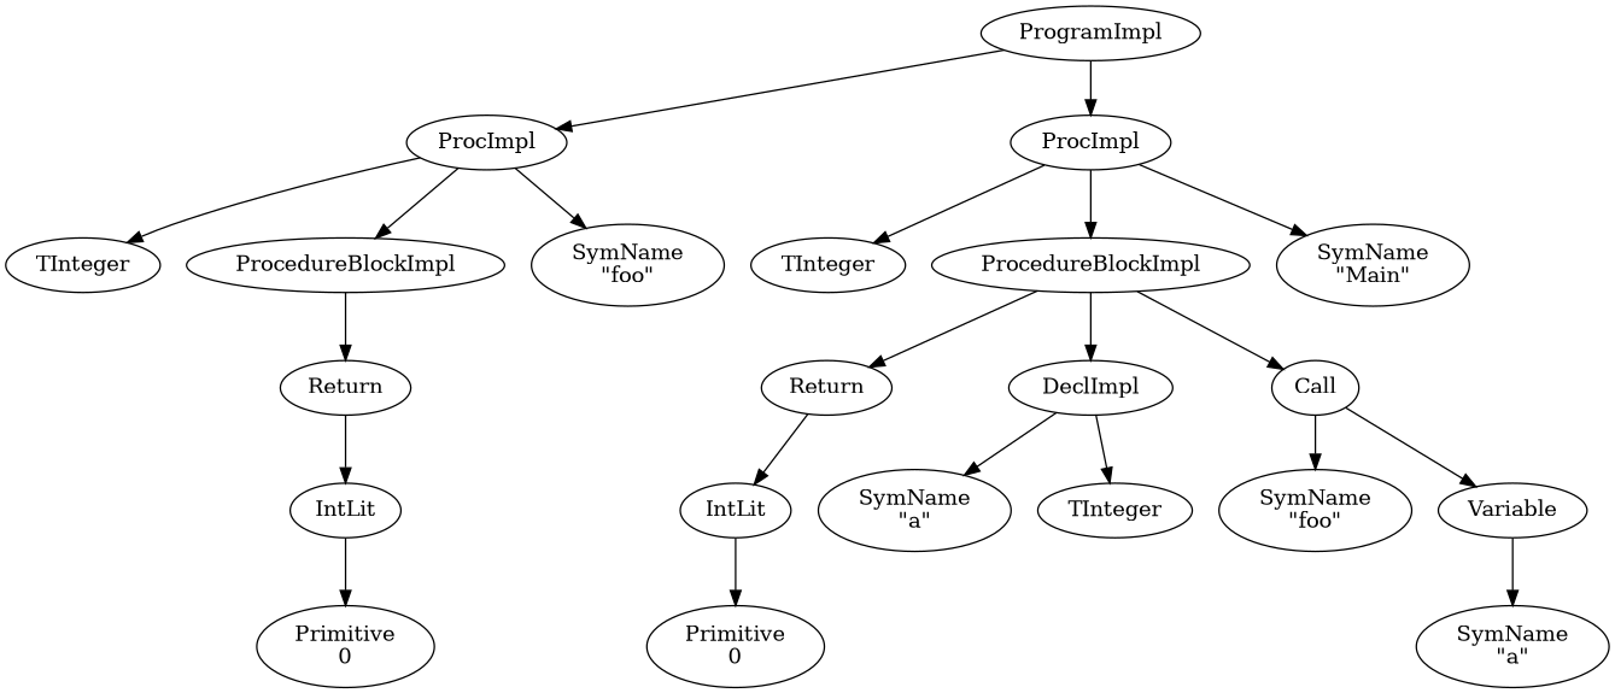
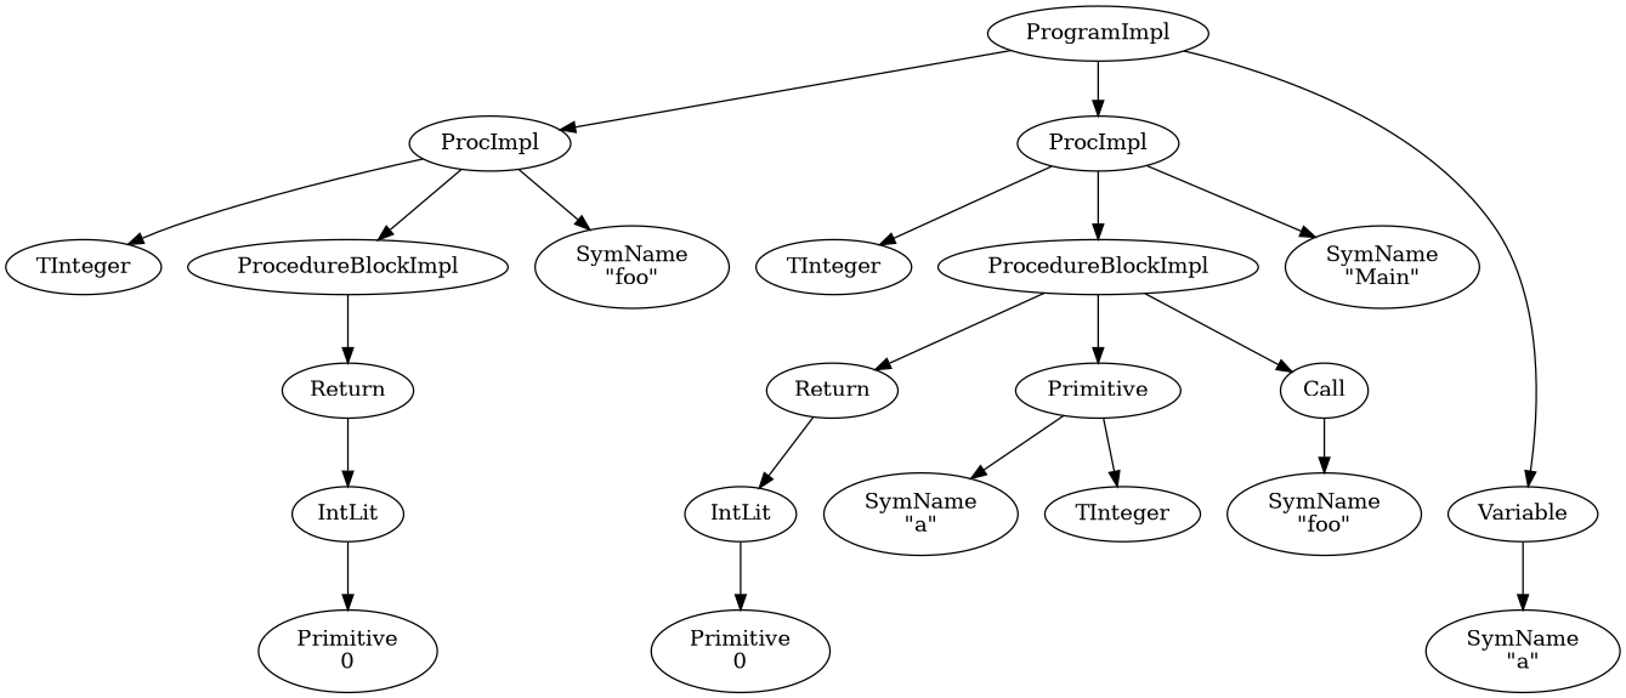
  digraph {
    n1 [label=ProgramImpl]
    n2 [label=ProcImpl]
    n3 [label=ProcImpl]
    n4 [label="SymName\n\"foo\""]
    n5 [label=TInteger]
    n6 [label=ProcedureBlockImpl]
    n7 [label="SymName\n\"Main\""]
    n8 [label=TInteger]
    n9 [label=ProcedureBlockImpl]
    n10 [label=Return]
    n11 [label=IntLit]
    n12 [label="Primitive\n0"]
-   n13 [label=DeclImpl]
+   n13 [label=Primitive]
    n14 [label=Call]
    n15 [label=Return]
    n16 [label="SymName\n\"a\""]
    n17 [label=TInteger]
    n18 [label=Variable]
    n19 [label="SymName\n\"foo\""]
    n20 [label=IntLit]
    n21 [label="SymName\n\"a\""]
    n22 [label="Primitive\n0"]
    n1 -> n2
    n1 -> n3
    n2 -> n4
    n2 -> n5
    n2 -> n6
    n3 -> n7
    n3 -> n8
    n3 -> n9
    n6 -> n10
    n9 -> n13
    n9 -> n14
    n9 -> n15
    n10 -> n11
    n11 -> n12
    n13 -> n16
    n13 -> n17
-   n14 -> n18
+   n1 -> n18
    n14 -> n19
    n15 -> n20
    n18 -> n21
    n20 -> n22
  }
